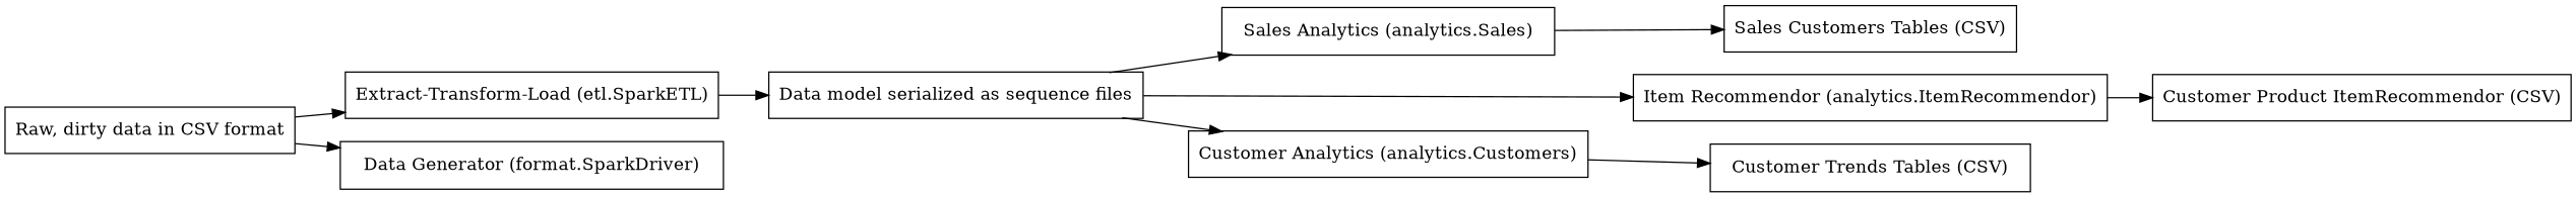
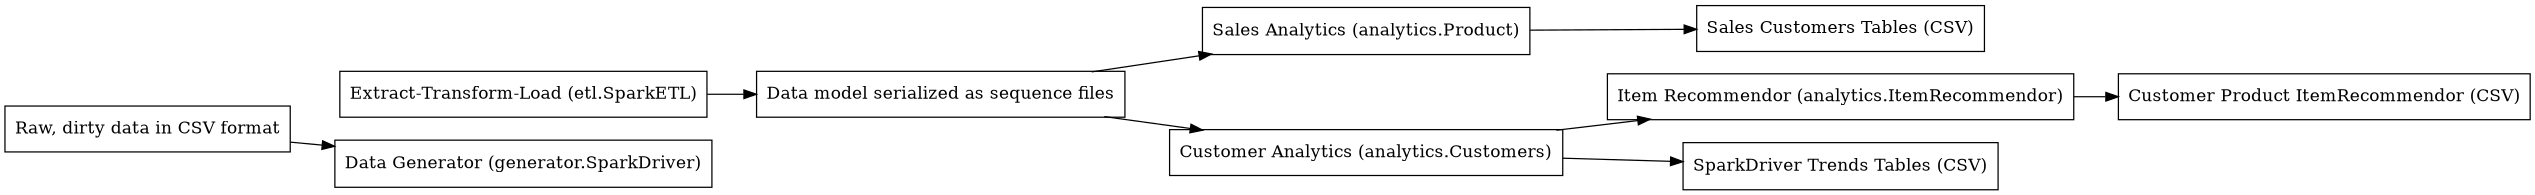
  digraph {
    rankdir=LR
    node [shape=record]
    n1 [label="Raw, dirty data in CSV format"]
    n2 [label="Extract-Transform-Load (etl.SparkETL)"]
-   n3 [label="Data Generator (format.SparkDriver)"]
+   n3 [label="Data Generator (generator.SparkDriver)"]
    n4 [label="Data model serialized as sequence files"]
-   n5 [label="Sales Analytics (analytics.Sales)"]
+   n5 [label="Sales Analytics (analytics.Product)"]
    n6 [label="Customer Analytics (analytics.Customers)"]
    n7 [label="Item Recommendor (analytics.ItemRecommendor)"]
    n8 [label="Sales Customers Tables (CSV)"]
-   n9 [label="Customer Trends Tables (CSV)"]
+   n9 [label="SparkDriver Trends Tables (CSV)"]
    n10 [label="Customer Product ItemRecommendor (CSV)"]
-   n1 -> n2
    n1 -> n3
    n2 -> n4
    n4 -> n5
    n4 -> n6
-   n4 -> n7
+   n6 -> n7
    n5 -> n8
    n6 -> n9
    n7 -> n10
  }
